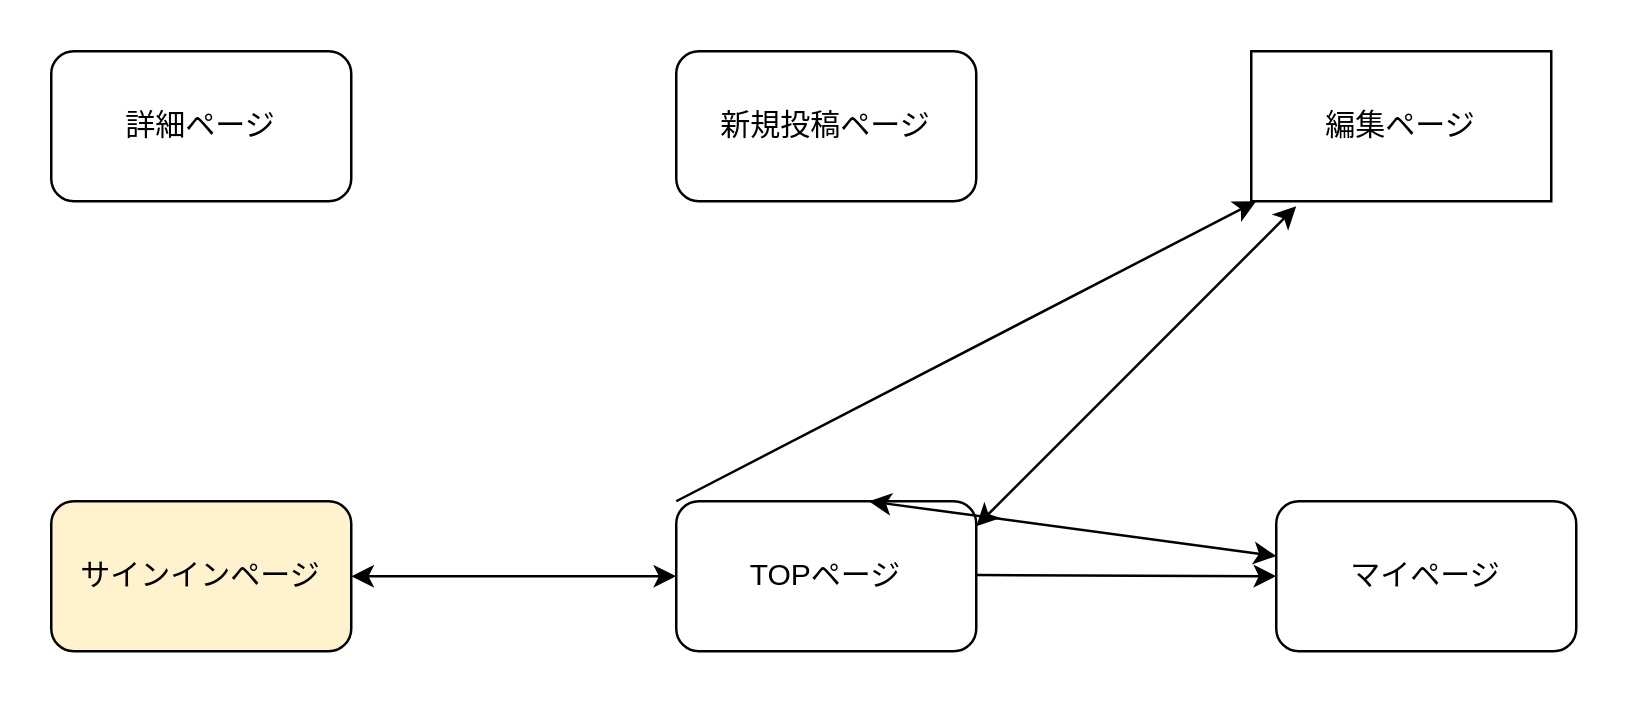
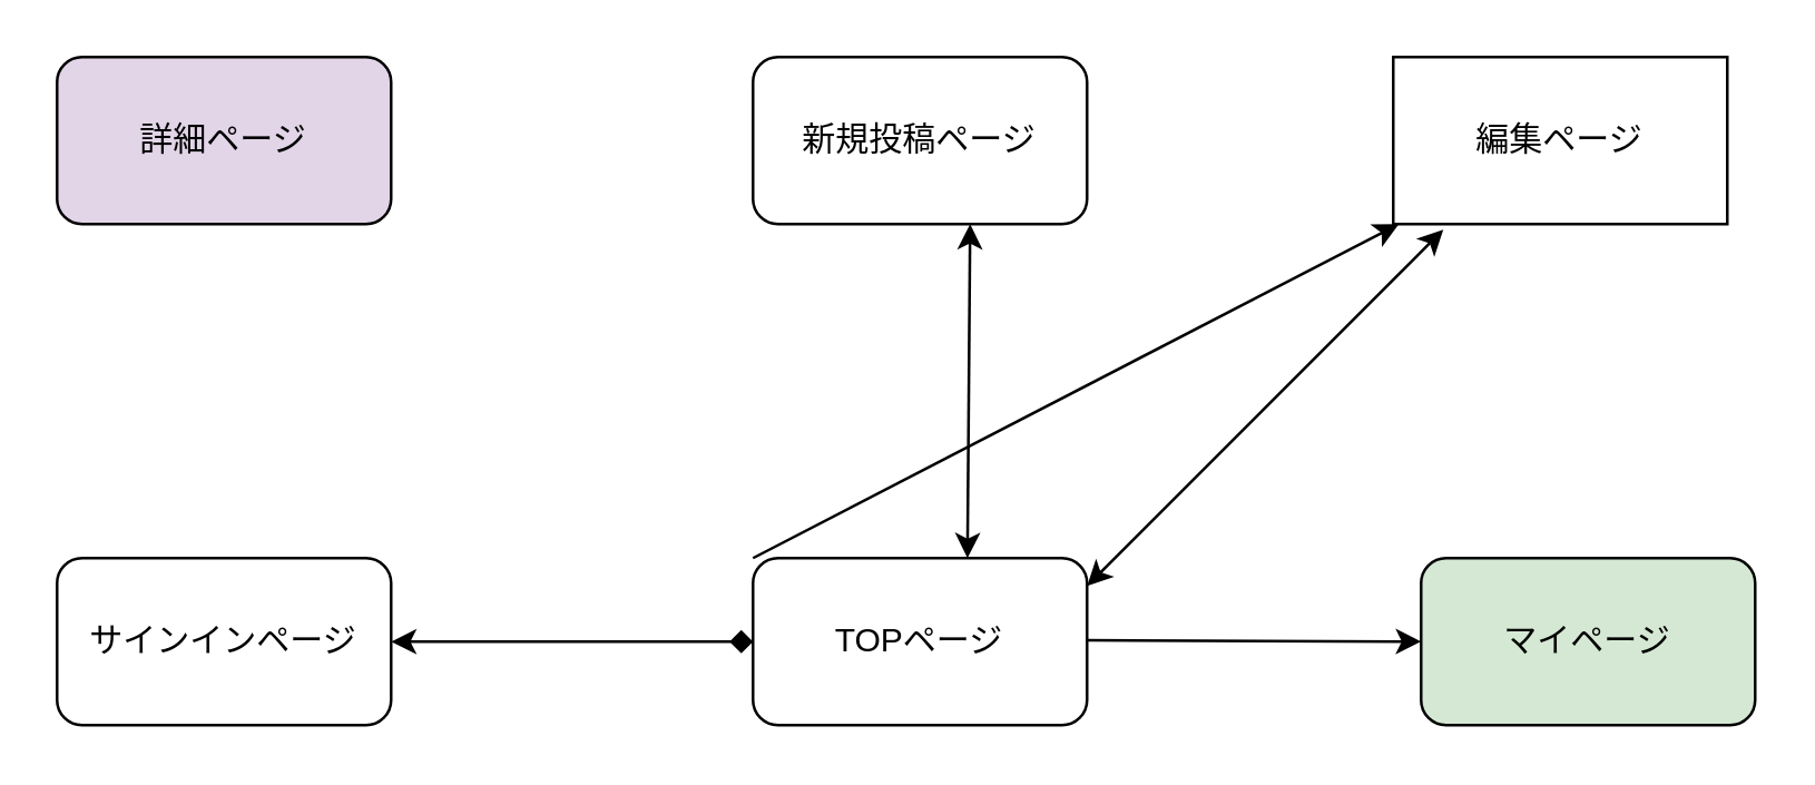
  <mxCell id="0" />
  <mxCell id="1" parent="0" />
  <mxCell id="2" value="TOPページ" style="rounded=1;whiteSpace=wrap;html=1;" vertex="1" parent="1"><mxGeometry x="270" y="200" width="120" height="60" as="geometry" /></mxCell>
- <mxCell id="3" value="サインインページ" style="rounded=1;whiteSpace=wrap;html=1;fillColor=#fff2cc;" vertex="1" parent="1"><mxGeometry x="20" y="200" width="120" height="60" as="geometry" /></mxCell>
- <mxCell id="4" value="マイページ" style="rounded=1;whiteSpace=wrap;html=1;" vertex="1" parent="1"><mxGeometry x="510" y="200" width="120" height="60" as="geometry" /></mxCell>
+ <mxCell id="3" value="サインインページ" style="rounded=1;whiteSpace=wrap;html=1;" vertex="1" parent="1"><mxGeometry x="20" y="200" width="120" height="60" as="geometry" /></mxCell>
+ <mxCell id="4" value="マイページ" style="rounded=1;whiteSpace=wrap;html=1;fillColor=#d5e8d4;" vertex="1" parent="1"><mxGeometry x="510" y="200" width="120" height="60" as="geometry" /></mxCell>
  <mxCell id="5" value="新規投稿ページ" style="rounded=1;whiteSpace=wrap;html=1;" vertex="1" parent="1"><mxGeometry x="270" y="20" width="120" height="60" as="geometry" /></mxCell>
  <mxCell id="6" value="編集ページ" style="whiteSpace=wrap;html=1;rounded=0;" vertex="1" parent="1"><mxGeometry x="500" y="20" width="120" height="60" as="geometry" /></mxCell>
- <mxCell id="7" value="詳細ページ" style="rounded=1;whiteSpace=wrap;html=1;" vertex="1" parent="1"><mxGeometry x="20" y="20" width="120" height="60" as="geometry" /></mxCell>
- <mxCell id="8" value="" style="endArrow=classic;startArrow=classic;html=1;exitX=0.642;exitY=0;exitDx=0;exitDy=0;exitPerimeter=0;" edge="1" parent="1" source="2" target="4"><mxGeometry width="50" height="50" relative="1" as="geometry"><mxPoint x="310" y="160" as="sourcePoint" /><mxPoint x="351" y="100" as="targetPoint" /></mxGeometry></mxCell>
- <mxCell id="9" value="" style="endArrow=classic;startArrow=classic;html=1;entryX=0;entryY=0.5;entryDx=0;entryDy=0;exitX=1;exitY=0.5;exitDx=0;exitDy=0;" edge="1" parent="1" source="3" target="2"><mxGeometry width="50" height="50" relative="1" as="geometry"><mxPoint x="170" y="255" as="sourcePoint" /><mxPoint x="220" y="205" as="targetPoint" /></mxGeometry></mxCell>
+ <mxCell id="7" value="詳細ページ" style="rounded=1;whiteSpace=wrap;html=1;fillColor=#e1d5e7;" vertex="1" parent="1"><mxGeometry x="20" y="20" width="120" height="60" as="geometry" /></mxCell>
+ <mxCell id="8" value="" style="endArrow=classic;startArrow=classic;html=1;exitX=0.642;exitY=0;exitDx=0;exitDy=0;exitPerimeter=0;entryX=0.65;entryY=1;entryDx=0;entryDy=0;entryPerimeter=0;" edge="1" parent="1" source="2" target="5"><mxGeometry width="50" height="50" relative="1" as="geometry"><mxPoint x="310" y="160" as="sourcePoint" /><mxPoint x="351" y="100" as="targetPoint" /></mxGeometry></mxCell>
+ <mxCell id="9" value="" style="endArrow=diamond;startArrow=classic;html=1;entryX=0;entryY=0.5;entryDx=0;entryDy=0;exitX=1;exitY=0.5;exitDx=0;exitDy=0;" edge="1" parent="1" source="3" target="2"><mxGeometry width="50" height="50" relative="1" as="geometry"><mxPoint x="170" y="255" as="sourcePoint" /><mxPoint x="220" y="205" as="targetPoint" /></mxGeometry></mxCell>
  <mxCell id="10" value="" style="endArrow=classic;startArrow=classic;html=1;entryX=0.15;entryY=1.033;entryDx=0;entryDy=0;entryPerimeter=0;" edge="1" parent="1" target="6"><mxGeometry width="50" height="50" relative="1" as="geometry"><mxPoint x="390" y="210" as="sourcePoint" /><mxPoint x="440" y="160" as="targetPoint" /></mxGeometry></mxCell>
  <mxCell id="11" value="" style="endArrow=classic;html=1;entryX=0;entryY=0.5;entryDx=0;entryDy=0;" edge="1" parent="1" target="4"><mxGeometry width="50" height="50" relative="1" as="geometry"><mxPoint x="390" y="229.5" as="sourcePoint" /><mxPoint x="490" y="229.5" as="targetPoint" /></mxGeometry></mxCell>
  <mxCell id="12" value="" style="endArrow=classic;html=1;exitX=0;exitY=0;exitDx=0;exitDy=0;" edge="1" parent="1" source="2" target="6"><mxGeometry width="50" height="50" relative="1" as="geometry"><mxPoint x="230" y="180" as="sourcePoint" /><mxPoint x="280" y="130" as="targetPoint" /></mxGeometry></mxCell>
